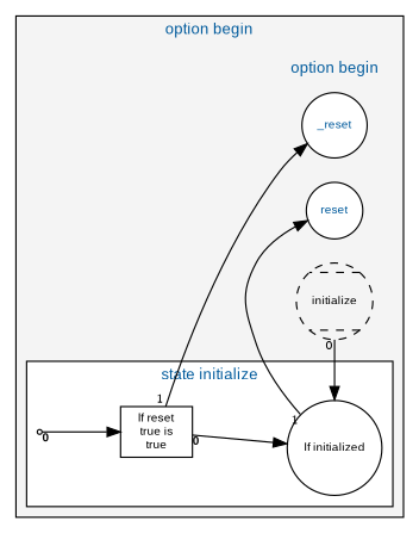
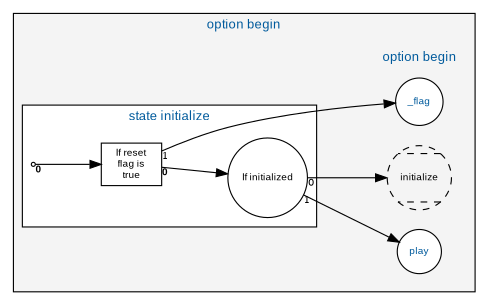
  digraph {
    compound=true
    rankdir=LR
    ranksep=0.4
    node [fillcolor="#FFFFFF" fontname=Arial fontsize=9 shape=circle style=filled]
    edge [fontsize=9 minlen=2 style=solid taillabel=0]
-   n1 [fontcolor="#005A9C" label=_reset]
-   n2 [fontcolor="#005A9C" label=reset]
+   n1 [fontcolor="#005A9C" label=_flag]
+   n2 [fontcolor="#005A9C" label=play]
    n3 [fontcolor=black label=initialize shape=Mcircle style=dashed]
    n4 [label=start shape=point]
-   n5 [label="If reset\ntrue is\ntrue" shape=box]
+   n5 [label="If reset\nflag is\ntrue" shape=box]
    n6 [label="If initialized"]
    subgraph cluster_1 {
      fillcolor="#F4F4F4"
      fontcolor="#005A9C"
      fontname=Arial
      fontsize=12
      label="option begin"
      style=filled
      subgraph cluster_2 {
        color="#F4F4F4"
        fillcolor="#F4F4F4"
        fontcolor="#005A9C"
        fontname=Arial
        fontsize=12
        label="option begin"
        style=filled
        n1
        n2
        n3
      }
      subgraph cluster_3 {
        fillcolor="#FFFFFF"
        fontcolor="#005A9C"
        fontname=Arial
        fontsize=12
        label="state initialize"
        style=filled
        n4
        n5
        n6
      }
    }
    n4 -> n5 [fontname="Arial Bold"]
    n5 -> n1 [taillabel=1]
    n5 -> n6 [fontname="Arial Bold"]
    n6 -> n2 [taillabel=1]
-   n3 -> n6
+   n6 -> n3
  }
